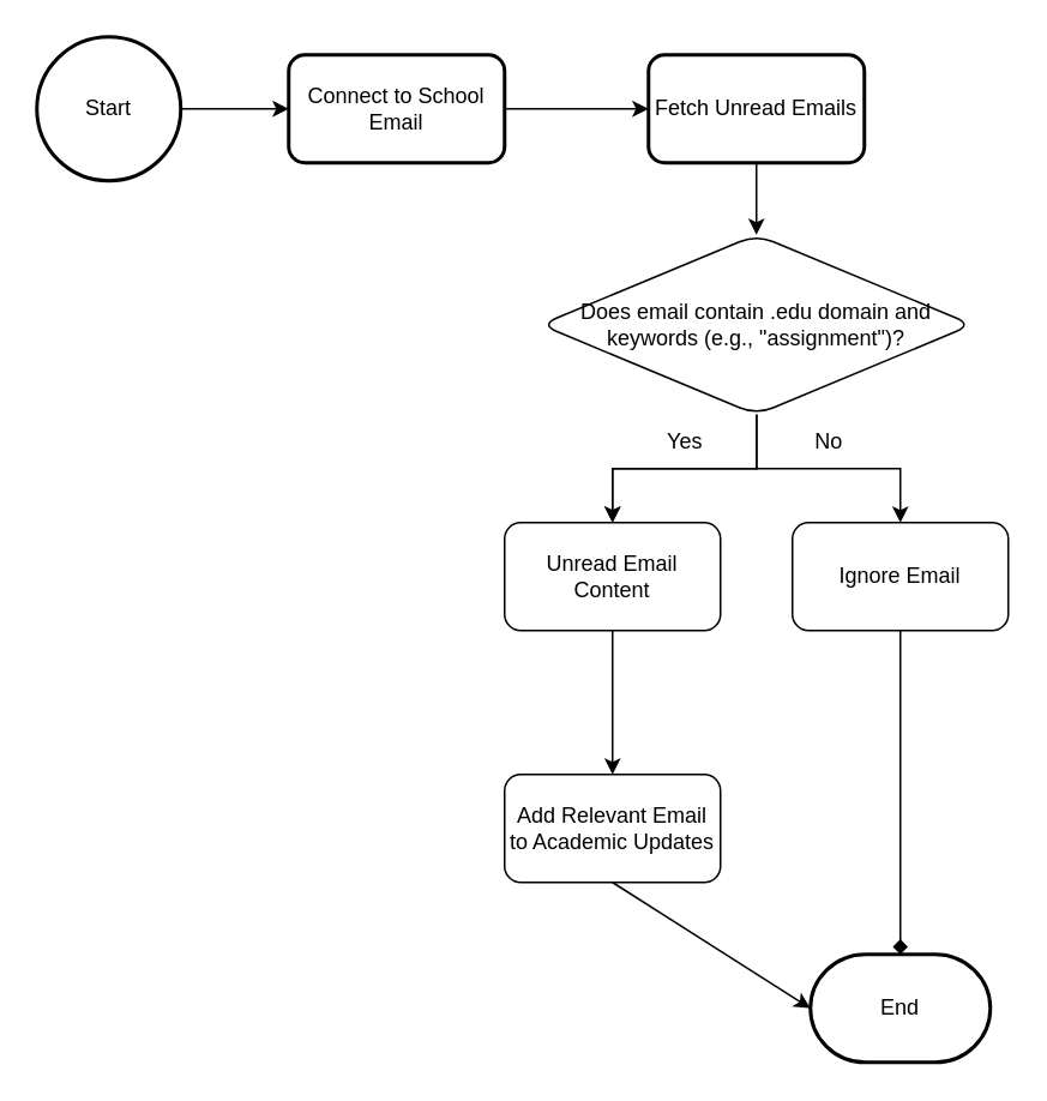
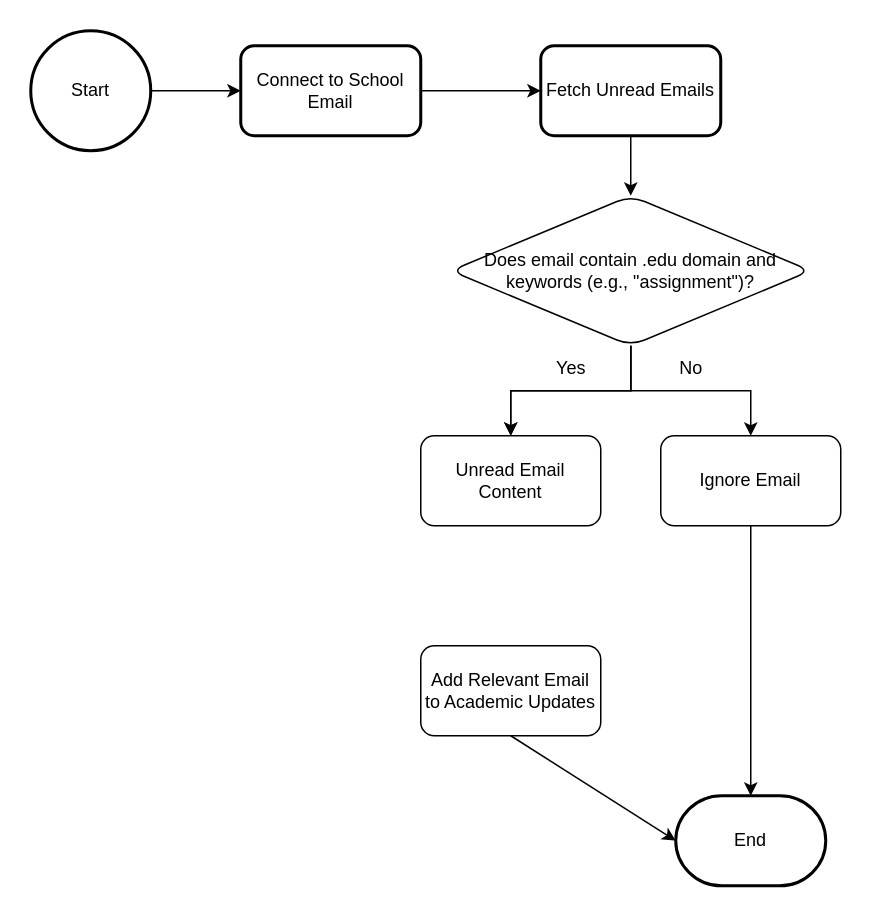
  <mxCell id="0" />
  <mxCell id="1" parent="0" />
  <mxCell id="2" value="" style="edgeStyle=orthogonalEdgeStyle;rounded=0;orthogonalLoop=1;jettySize=auto;html=1;" edge="1" parent="1" source="5" target="13"><mxGeometry relative="1" as="geometry" /></mxCell>
  <mxCell id="3" value="" style="edgeStyle=orthogonalEdgeStyle;rounded=0;orthogonalLoop=1;jettySize=auto;html=1;" edge="1" parent="1" source="5" target="13"><mxGeometry relative="1" as="geometry" /></mxCell>
  <mxCell id="4" value="" style="edgeStyle=orthogonalEdgeStyle;rounded=0;orthogonalLoop=1;jettySize=auto;html=1;" edge="1" parent="1" source="5" target="16"><mxGeometry relative="1" as="geometry" /></mxCell>
  <mxCell id="5" value="Does email contain .edu domain and keywords (e.g., &quot;assignment&quot;)?" style="rhombus;whiteSpace=wrap;html=1;rounded=1;glass=0;strokeWidth=1;shadow=0;" vertex="1" parent="1"><mxGeometry x="300" y="130" width="240" height="100" as="geometry" /></mxCell>
  <mxCell id="6" value="" style="edgeStyle=orthogonalEdgeStyle;rounded=0;orthogonalLoop=1;jettySize=auto;html=1;" edge="1" parent="1" source="7" target="9"><mxGeometry relative="1" as="geometry" /></mxCell>
  <mxCell id="7" value="Start" style="strokeWidth=2;html=1;shape=mxgraph.flowchart.start_2;whiteSpace=wrap;rotation=0;" vertex="1" parent="1"><mxGeometry x="20" y="20" width="80" height="80" as="geometry" /></mxCell>
  <mxCell id="8" value="" style="edgeStyle=orthogonalEdgeStyle;rounded=0;orthogonalLoop=1;jettySize=auto;html=1;" edge="1" parent="1" source="9" target="11"><mxGeometry relative="1" as="geometry" /></mxCell>
  <mxCell id="9" value="Connect to School Email" style="rounded=1;whiteSpace=wrap;html=1;strokeWidth=2;" vertex="1" parent="1"><mxGeometry x="160" y="30" width="120" height="60" as="geometry" /></mxCell>
  <mxCell id="10" value="" style="edgeStyle=orthogonalEdgeStyle;rounded=0;orthogonalLoop=1;jettySize=auto;html=1;" edge="1" parent="1" source="11" target="5"><mxGeometry relative="1" as="geometry" /></mxCell>
  <mxCell id="11" value="Fetch Unread Emails" style="rounded=1;whiteSpace=wrap;html=1;strokeWidth=2;" vertex="1" parent="1"><mxGeometry x="360" y="30" width="120" height="60" as="geometry" /></mxCell>
- <mxCell id="12" value="" style="edgeStyle=orthogonalEdgeStyle;rounded=0;orthogonalLoop=1;jettySize=auto;html=1;" edge="1" parent="1" source="13" target="19"><mxGeometry relative="1" as="geometry" /></mxCell>
  <mxCell id="13" value="Unread Email Content" style="rounded=1;whiteSpace=wrap;html=1;" vertex="1" parent="1"><mxGeometry x="280" y="290" width="120" height="60" as="geometry" /></mxCell>
  <mxCell id="14" value="Yes" style="text;html=1;align=center;verticalAlign=middle;resizable=0;points=[];autosize=1;strokeColor=none;fillColor=none;" vertex="1" parent="1"><mxGeometry x="360" y="230" width="40" height="30" as="geometry" /></mxCell>
- <mxCell id="15" value="" style="edgeStyle=orthogonalEdgeStyle;rounded=0;orthogonalLoop=1;jettySize=auto;html=1;endArrow=diamond;" edge="1" parent="1" source="16" target="18"><mxGeometry relative="1" as="geometry" /></mxCell>
+ <mxCell id="15" value="" style="edgeStyle=orthogonalEdgeStyle;rounded=0;orthogonalLoop=1;jettySize=auto;html=1;" edge="1" parent="1" source="16" target="18"><mxGeometry relative="1" as="geometry" /></mxCell>
  <mxCell id="16" value="Ignore Email" style="whiteSpace=wrap;html=1;rounded=1;glass=0;strokeWidth=1;shadow=0;" vertex="1" parent="1"><mxGeometry x="440" y="290" width="120" height="60" as="geometry" /></mxCell>
  <mxCell id="17" value="No" style="text;html=1;align=center;verticalAlign=middle;resizable=0;points=[];autosize=1;strokeColor=none;fillColor=none;" vertex="1" parent="1"><mxGeometry x="440" y="230" width="40" height="30" as="geometry" /></mxCell>
  <mxCell id="18" value="End" style="strokeWidth=2;html=1;shape=mxgraph.flowchart.terminator;whiteSpace=wrap;" vertex="1" parent="1"><mxGeometry x="450" y="530" width="100" height="60" as="geometry" /></mxCell>
  <mxCell id="19" value="Add Relevant Email to Academic Updates" style="rounded=1;whiteSpace=wrap;html=1;" vertex="1" parent="1"><mxGeometry x="280" y="430" width="120" height="60" as="geometry" /></mxCell>
  <mxCell id="20" value="" style="endArrow=classic;html=1;rounded=0;entryX=0;entryY=0.5;entryDx=0;entryDy=0;entryPerimeter=0;" edge="1" parent="1" target="18"><mxGeometry width="50" height="50" relative="1" as="geometry"><mxPoint x="340" y="490" as="sourcePoint" /><mxPoint x="390" y="530" as="targetPoint" /></mxGeometry></mxCell>
